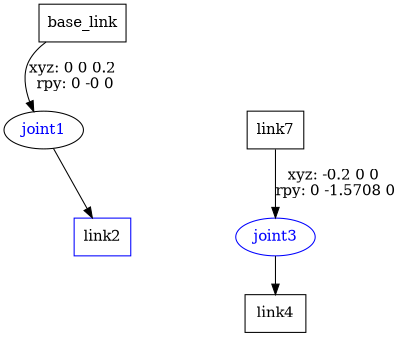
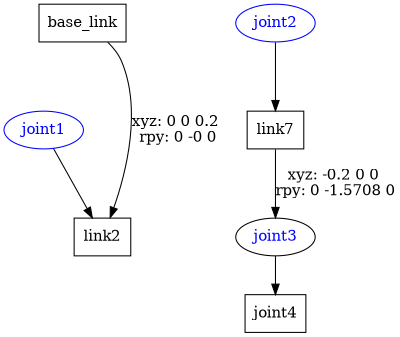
  digraph {
    node [shape=box]
    n1 [label=base_link]
-   joint1 [color=black fontcolor=blue shape=ellipse]
-   n3 [label=link2 color=blue]
+   joint1 [color=blue fontcolor=blue shape=ellipse]
+   n3 [label=link2]
+   joint2 [color=blue fontcolor=blue shape=ellipse]
    n5 [label=link7]
-   joint3 [color=blue fontcolor=blue shape=ellipse]
-   n7 [label=link4]
-   n1 -> joint1 [label="xyz: 0 0 0.2 \nrpy: 0 -0 0"]
+   joint3 [color=black fontcolor=blue shape=ellipse]
+   n7 [label=joint4]
+   n1 -> n3 [label="xyz: 0 0 0.2 \nrpy: 0 -0 0"]
    joint1 -> n3
+   joint2 -> n5
    n5 -> joint3 [label="xyz: -0.2 0 0 \nrpy: 0 -1.5708 0"]
    joint3 -> n7
  }
